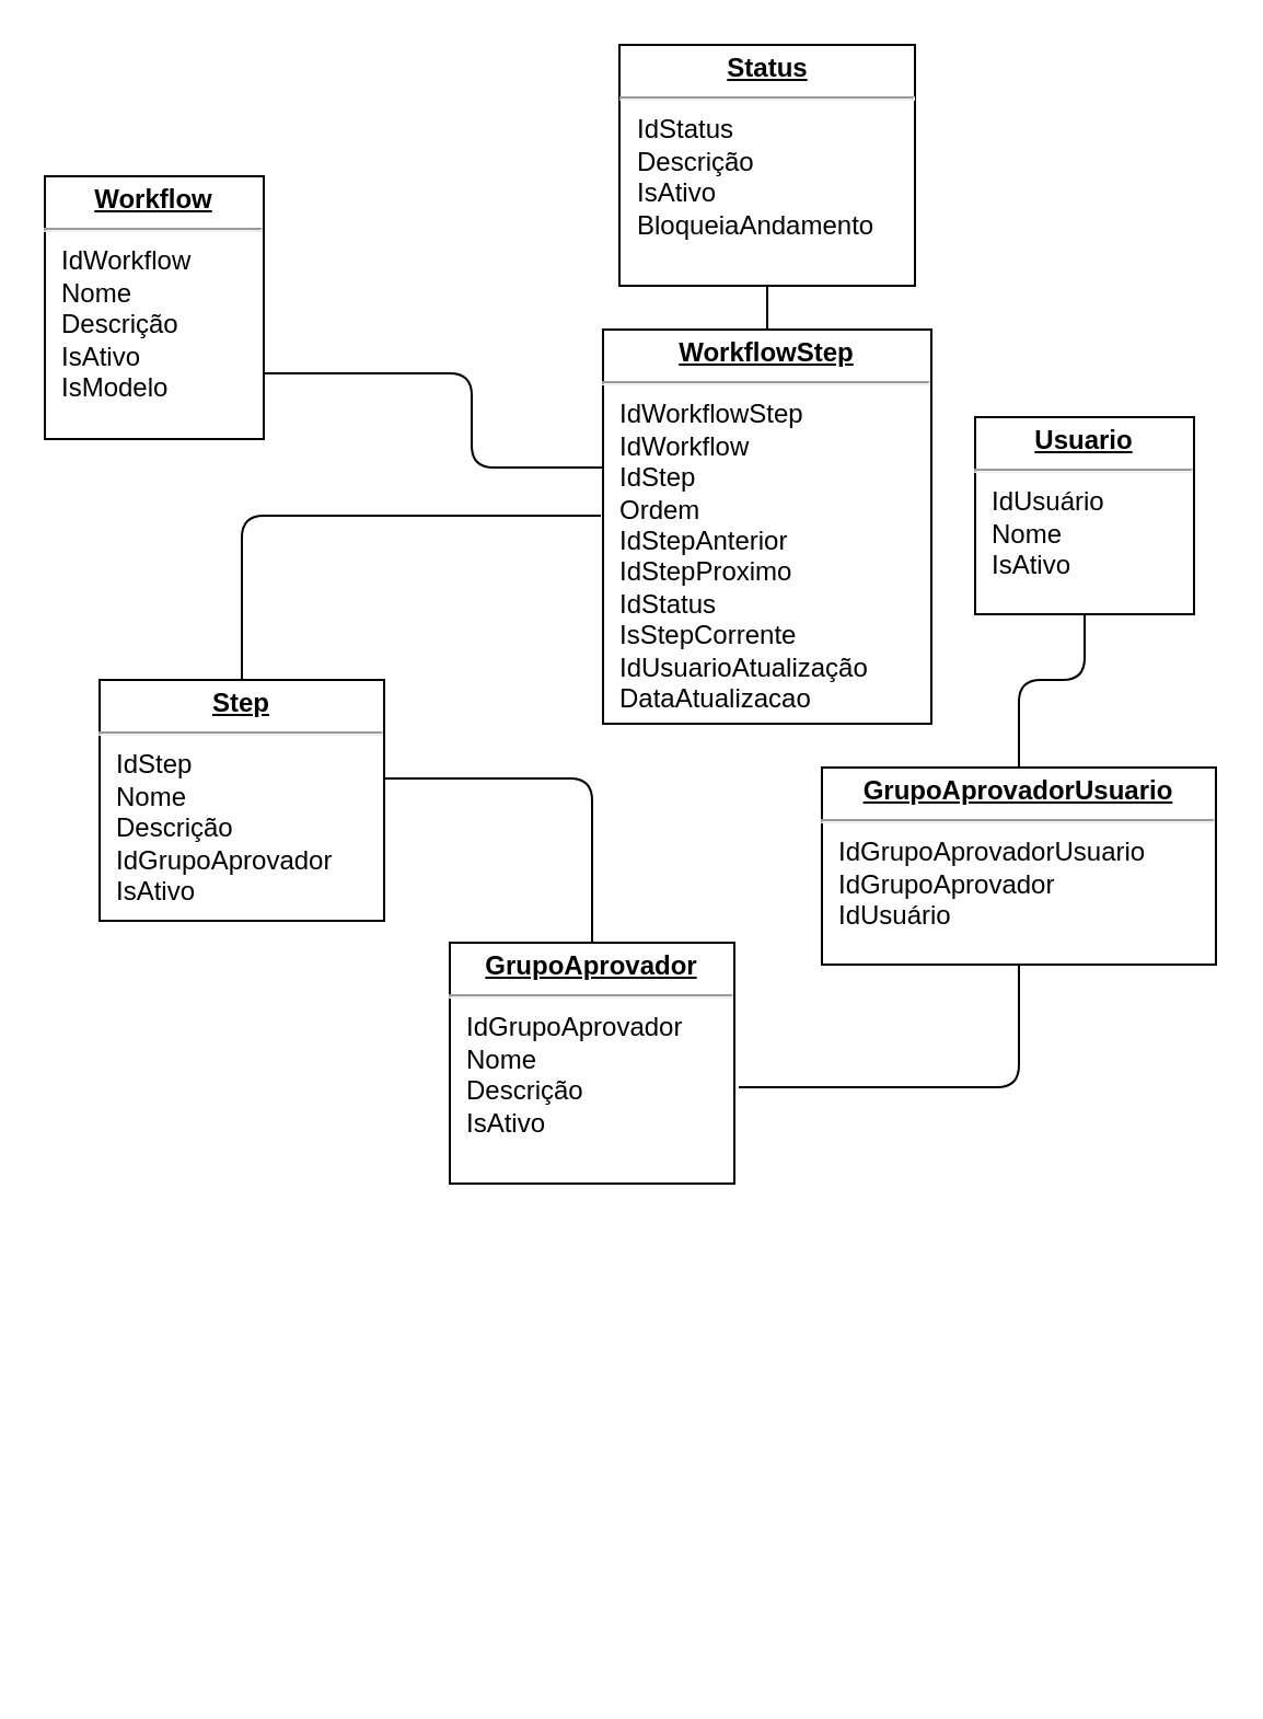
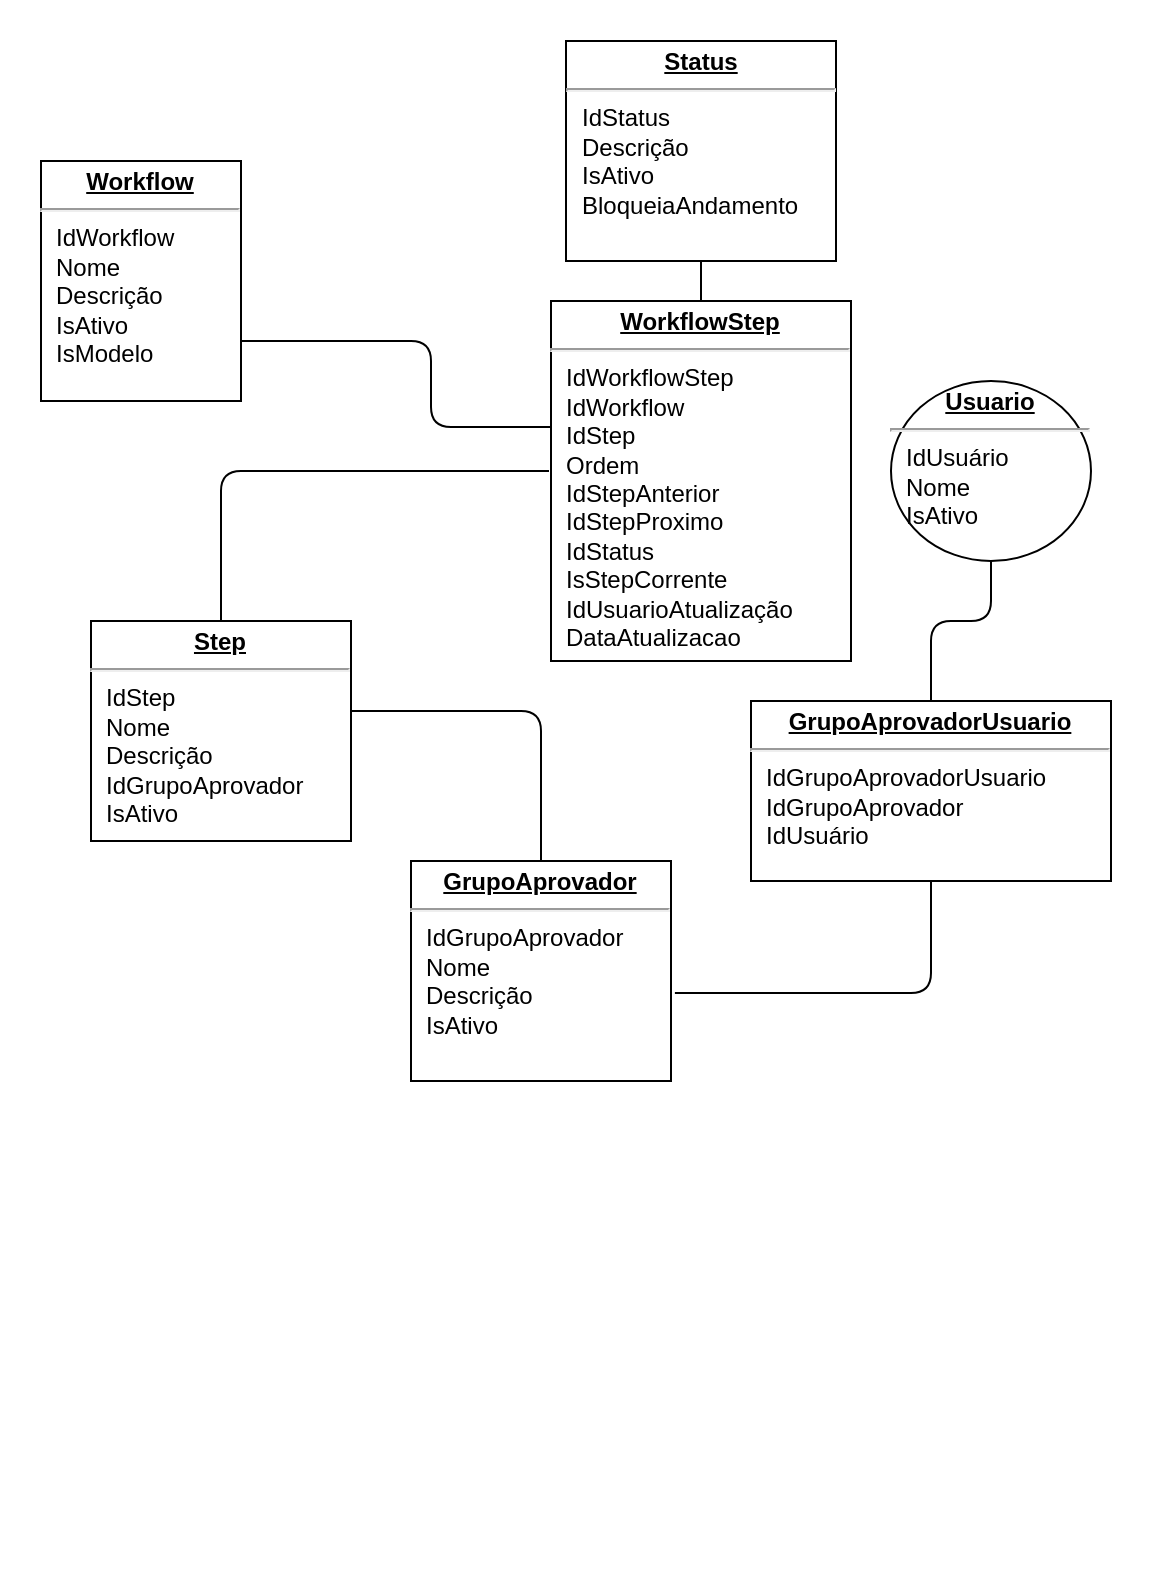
  <mxCell id="0" />
  <mxCell id="1" parent="0" />
  <mxCell id="2" style="edgeStyle=orthogonalEdgeStyle;rounded=0;html=1;exitX=1;exitY=0.25;entryX=1;entryY=0.75;labelBackgroundColor=none;endArrow=none;endFill=0;endSize=8;fontFamily=Verdana;fontSize=12;align=left;" edge="1" parent="1"><mxGeometry relative="1" as="geometry"><mxPoint x="265" y="323" as="targetPoint" /></mxGeometry></mxCell>
  <mxCell id="3" style="edgeStyle=orthogonalEdgeStyle;rounded=0;html=1;exitX=0;exitY=0.75;entryX=1.006;entryY=0.853;entryPerimeter=0;labelBackgroundColor=none;endArrow=none;endFill=0;endSize=8;fontFamily=Verdana;fontSize=12;align=left;" edge="1" parent="1"><mxGeometry relative="1" as="geometry"><Array as="points"><mxPoint x="85" y="763" /><mxPoint x="85" y="565" /></Array><mxPoint x="76" y="566" as="targetPoint" /></mxGeometry></mxCell>
  <mxCell id="4" value="&lt;p style=&quot;margin: 0px ; margin-top: 4px ; text-align: center ; text-decoration: underline&quot;&gt;&lt;b&gt;Workflow&lt;/b&gt;&lt;/p&gt;&lt;hr&gt;&lt;p style=&quot;margin: 0px ; margin-left: 8px&quot;&gt;IdW&lt;span&gt;orkflow&lt;/span&gt;&lt;/p&gt;&lt;p style=&quot;margin: 0px ; margin-left: 8px&quot;&gt;Nome&lt;/p&gt;&lt;p style=&quot;margin: 0px ; margin-left: 8px&quot;&gt;Descrição&lt;/p&gt;&lt;p style=&quot;margin: 0px ; margin-left: 8px&quot;&gt;IsAtivo&lt;/p&gt;&lt;p style=&quot;margin: 0px ; margin-left: 8px&quot;&gt;IsModelo&lt;/p&gt;&lt;p style=&quot;margin: 0px ; margin-left: 8px&quot;&gt;&lt;br&gt;&lt;/p&gt;" style="verticalAlign=top;align=left;overflow=fill;fontSize=12;fontFamily=Helvetica;html=1;rounded=0;shadow=0;comic=0;labelBackgroundColor=none;strokeColor=#000000;strokeWidth=1;fillColor=#ffffff;" vertex="1" parent="1"><mxGeometry x="20" y="80" width="100" height="120" as="geometry" /></mxCell>
  <mxCell id="5" value="&lt;p style=&quot;margin: 0px ; margin-top: 4px ; text-align: center ; text-decoration: underline&quot;&gt;&lt;b&gt;WorkflowStep&lt;/b&gt;&lt;/p&gt;&lt;hr&gt;&lt;p style=&quot;margin: 0px ; margin-left: 8px&quot;&gt;&lt;span&gt;IdWorkflowStep&lt;/span&gt;&lt;br&gt;&lt;/p&gt;&lt;p style=&quot;margin: 0px ; margin-left: 8px&quot;&gt;IdWorkflow&lt;/p&gt;&lt;p style=&quot;margin: 0px ; margin-left: 8px&quot;&gt;IdStep&lt;/p&gt;&lt;p style=&quot;margin: 0px ; margin-left: 8px&quot;&gt;Ordem&lt;/p&gt;&lt;p style=&quot;margin: 0px ; margin-left: 8px&quot;&gt;IdStepAnterior&lt;/p&gt;&lt;p style=&quot;margin: 0px ; margin-left: 8px&quot;&gt;IdStepProximo&lt;/p&gt;&lt;p style=&quot;margin: 0px ; margin-left: 8px&quot;&gt;IdStatus&lt;/p&gt;&lt;p style=&quot;margin: 0px ; margin-left: 8px&quot;&gt;IsStepCorrente&lt;/p&gt;&lt;p style=&quot;margin: 0px ; margin-left: 8px&quot;&gt;IdUsuarioAtualização&lt;/p&gt;&lt;p style=&quot;margin: 0px ; margin-left: 8px&quot;&gt;DataAtualizacao&lt;br&gt;&lt;/p&gt;" style="verticalAlign=top;align=left;overflow=fill;fontSize=12;fontFamily=Helvetica;html=1;rounded=0;shadow=0;comic=0;labelBackgroundColor=none;strokeColor=#000000;strokeWidth=1;fillColor=#ffffff;" vertex="1" parent="1"><mxGeometry x="275" y="150" width="150" height="180" as="geometry" /></mxCell>
  <mxCell id="6" value="" style="endArrow=none;html=1;" edge="1" parent="1"><mxGeometry width="50" height="50" relative="1" as="geometry"><mxPoint x="120" y="170" as="sourcePoint" /><mxPoint x="275" y="213" as="targetPoint" /><Array as="points"><mxPoint x="215" y="170" /><mxPoint x="215" y="213" /></Array></mxGeometry></mxCell>
  <mxCell id="7" value="&lt;p style=&quot;margin: 0px ; margin-top: 4px ; text-align: center ; text-decoration: underline&quot;&gt;&lt;b&gt;Step&lt;/b&gt;&lt;/p&gt;&lt;hr&gt;&lt;p style=&quot;margin: 0px ; margin-left: 8px&quot;&gt;IdStep&lt;/p&gt;&lt;p style=&quot;margin: 0px ; margin-left: 8px&quot;&gt;Nome&lt;/p&gt;&lt;p style=&quot;margin: 0px ; margin-left: 8px&quot;&gt;Descrição&lt;/p&gt;&lt;p style=&quot;margin: 0px ; margin-left: 8px&quot;&gt;IdGrupoAprovador&lt;/p&gt;&lt;p style=&quot;margin: 0px ; margin-left: 8px&quot;&gt;IsAtivo&lt;/p&gt;" style="verticalAlign=top;align=left;overflow=fill;fontSize=12;fontFamily=Helvetica;html=1;rounded=0;shadow=0;comic=0;labelBackgroundColor=none;strokeColor=#000000;strokeWidth=1;fillColor=#ffffff;" vertex="1" parent="1"><mxGeometry x="45" y="310" width="130" height="110" as="geometry" /></mxCell>
  <mxCell id="8" value="" style="endArrow=none;html=1;exitX=0.5;exitY=0;exitDx=0;exitDy=0;" edge="1" parent="1" source="7"><mxGeometry width="50" height="50" relative="1" as="geometry"><mxPoint x="10" y="285" as="sourcePoint" /><mxPoint x="274" y="235" as="targetPoint" /><Array as="points"><mxPoint x="110" y="235" /></Array></mxGeometry></mxCell>
  <mxCell id="9" value="&lt;p style=&quot;margin: 0px ; margin-top: 4px ; text-align: center ; text-decoration: underline&quot;&gt;&lt;b&gt;GrupoAprovador&lt;/b&gt;&lt;/p&gt;&lt;hr&gt;&lt;p style=&quot;margin: 0px ; margin-left: 8px&quot;&gt;IdGrupoAprovador&lt;/p&gt;&lt;p style=&quot;margin: 0px ; margin-left: 8px&quot;&gt;Nome&lt;/p&gt;&lt;p style=&quot;margin: 0px ; margin-left: 8px&quot;&gt;Descrição&lt;/p&gt;&lt;p style=&quot;margin: 0px ; margin-left: 8px&quot;&gt;IsAtivo&lt;/p&gt;" style="verticalAlign=top;align=left;overflow=fill;fontSize=12;fontFamily=Helvetica;html=1;rounded=0;shadow=0;comic=0;labelBackgroundColor=none;strokeColor=#000000;strokeWidth=1;fillColor=#ffffff;" vertex="1" parent="1"><mxGeometry x="205" y="430" width="130" height="110" as="geometry" /></mxCell>
  <mxCell id="10" value="" style="endArrow=none;html=1;exitX=0.5;exitY=0;exitDx=0;exitDy=0;entryX=1;entryY=0.409;entryDx=0;entryDy=0;entryPerimeter=0;" edge="1" parent="1" source="9" target="7"><mxGeometry width="50" height="50" relative="1" as="geometry"><mxPoint x="165" y="410" as="sourcePoint" /><mxPoint x="230" y="350" as="targetPoint" /><Array as="points"><mxPoint x="270" y="355" /></Array></mxGeometry></mxCell>
- <mxCell id="11" value="&lt;p style=&quot;margin: 0px ; margin-top: 4px ; text-align: center ; text-decoration: underline&quot;&gt;&lt;b&gt;Usuario&lt;/b&gt;&lt;/p&gt;&lt;hr&gt;&lt;p style=&quot;margin: 0px ; margin-left: 8px&quot;&gt;IdUsuário&lt;/p&gt;&lt;p style=&quot;margin: 0px ; margin-left: 8px&quot;&gt;Nome&lt;/p&gt;&lt;p style=&quot;margin: 0px ; margin-left: 8px&quot;&gt;&lt;span&gt;IsAtivo&lt;/span&gt;&lt;br&gt;&lt;/p&gt;" style="verticalAlign=top;align=left;overflow=fill;fontSize=12;fontFamily=Helvetica;html=1;rounded=0;shadow=0;comic=0;labelBackgroundColor=none;strokeColor=#000000;strokeWidth=1;fillColor=#ffffff;" vertex="1" parent="1"><mxGeometry x="445" y="190" width="100" height="90" as="geometry" /></mxCell>
+ <mxCell id="11" value="&lt;p style=&quot;margin: 0px ; margin-top: 4px ; text-align: center ; text-decoration: underline&quot;&gt;&lt;b&gt;Usuario&lt;/b&gt;&lt;/p&gt;&lt;hr&gt;&lt;p style=&quot;margin: 0px ; margin-left: 8px&quot;&gt;IdUsuário&lt;/p&gt;&lt;p style=&quot;margin: 0px ; margin-left: 8px&quot;&gt;Nome&lt;/p&gt;&lt;p style=&quot;margin: 0px ; margin-left: 8px&quot;&gt;&lt;span&gt;IsAtivo&lt;/span&gt;&lt;br&gt;&lt;/p&gt;" style="ellipse;verticalAlign=top;align=left;overflow=fill;fontSize=12;fontFamily=Helvetica;html=1;shadow=0;comic=0;labelBackgroundColor=none;strokeColor=#000000;strokeWidth=1;fillColor=#ffffff;" vertex="1" parent="1"><mxGeometry x="445" y="190" width="100" height="90" as="geometry" /></mxCell>
  <mxCell id="12" value="&lt;p style=&quot;margin: 0px ; margin-top: 4px ; text-align: center ; text-decoration: underline&quot;&gt;&lt;b&gt;GrupoAprovadorUsuario&lt;/b&gt;&lt;/p&gt;&lt;hr&gt;&lt;p style=&quot;margin: 0px ; margin-left: 8px&quot;&gt;IdGrupoAprovadorUsuario&lt;/p&gt;&lt;p style=&quot;margin: 0px ; margin-left: 8px&quot;&gt;IdGrupoAprovador&lt;/p&gt;&lt;p style=&quot;margin: 0px ; margin-left: 8px&quot;&gt;IdUsuário&lt;/p&gt;" style="verticalAlign=top;align=left;overflow=fill;fontSize=12;fontFamily=Helvetica;html=1;rounded=0;shadow=0;comic=0;labelBackgroundColor=none;strokeColor=#000000;strokeWidth=1;fillColor=#ffffff;" vertex="1" parent="1"><mxGeometry x="375" y="350" width="180" height="90" as="geometry" /></mxCell>
  <mxCell id="13" value="" style="endArrow=none;html=1;exitX=1.015;exitY=0.6;exitDx=0;exitDy=0;exitPerimeter=0;entryX=0.5;entryY=1;entryDx=0;entryDy=0;" edge="1" parent="1" source="9" target="12"><mxGeometry width="50" height="50" relative="1" as="geometry"><mxPoint x="315" y="520" as="sourcePoint" /><mxPoint x="365" y="470" as="targetPoint" /><Array as="points"><mxPoint x="465" y="496" /></Array></mxGeometry></mxCell>
  <mxCell id="14" value="" style="endArrow=none;html=1;entryX=0.5;entryY=1;entryDx=0;entryDy=0;exitX=0.5;exitY=0;exitDx=0;exitDy=0;" edge="1" parent="1" source="12" target="11"><mxGeometry width="50" height="50" relative="1" as="geometry"><mxPoint x="485" y="335" as="sourcePoint" /><mxPoint x="535" y="285" as="targetPoint" /><Array as="points"><mxPoint x="465" y="310" /><mxPoint x="495" y="310" /></Array></mxGeometry></mxCell>
  <mxCell id="15" value="&lt;p style=&quot;margin: 0px ; margin-top: 4px ; text-align: center ; text-decoration: underline&quot;&gt;&lt;b&gt;Status&lt;/b&gt;&lt;/p&gt;&lt;hr&gt;&lt;p style=&quot;margin: 0px ; margin-left: 8px&quot;&gt;IdStatus&lt;/p&gt;&lt;p style=&quot;margin: 0px ; margin-left: 8px&quot;&gt;Descrição&lt;/p&gt;&lt;p style=&quot;margin: 0px ; margin-left: 8px&quot;&gt;IsAtivo&lt;/p&gt;&lt;p style=&quot;margin: 0px ; margin-left: 8px&quot;&gt;BloqueiaAndamento&lt;/p&gt;" style="verticalAlign=top;align=left;overflow=fill;fontSize=12;fontFamily=Helvetica;html=1;rounded=0;shadow=0;comic=0;labelBackgroundColor=none;strokeColor=#000000;strokeWidth=1;fillColor=#ffffff;" vertex="1" parent="1"><mxGeometry x="282.5" y="20" width="135" height="110" as="geometry" /></mxCell>
  <mxCell id="16" value="" style="endArrow=none;html=1;exitX=0.5;exitY=0;exitDx=0;exitDy=0;entryX=0.5;entryY=1;entryDx=0;entryDy=0;" edge="1" parent="1" source="5" target="15"><mxGeometry width="50" height="50" relative="1" as="geometry"><mxPoint x="415" y="170" as="sourcePoint" /><mxPoint x="375" y="160" as="targetPoint" /></mxGeometry></mxCell>
